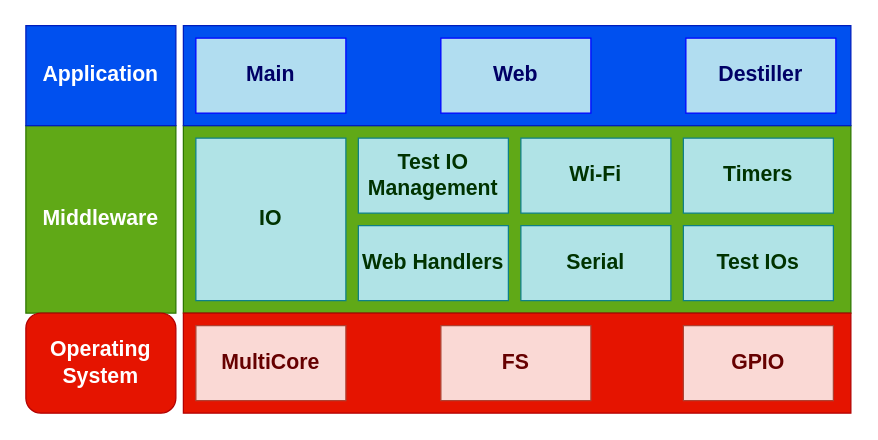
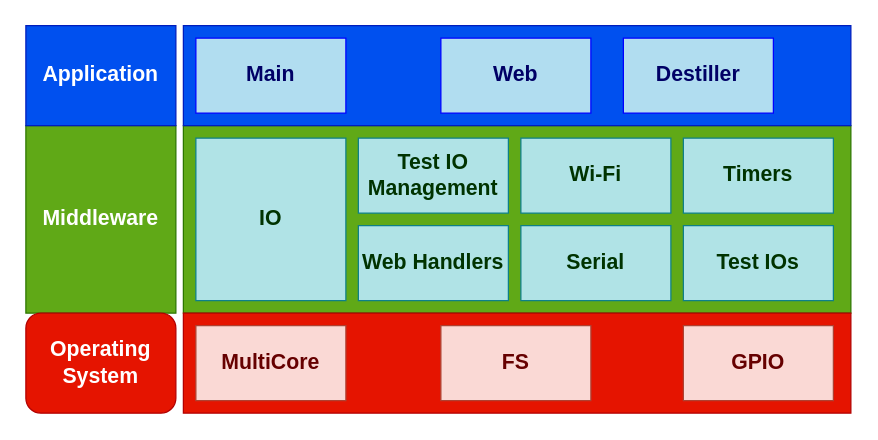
  <mxCell id="0" />
  <mxCell id="1" parent="0" />
  <mxCell id="2" value="" style="rounded=0;whiteSpace=wrap;html=1;fillColor=#60a917;fontColor=#ffffff;strokeColor=#2D7600;fontSize=17;fontStyle=1" parent="1" vertex="1"><mxGeometry x="146" y="100" width="534" height="150" as="geometry" /></mxCell>
  <mxCell id="3" value="" style="rounded=0;whiteSpace=wrap;html=1;fillColor=#e51400;fontColor=#ffffff;strokeColor=#B20000;fontSize=17;fontStyle=1" parent="1" vertex="1"><mxGeometry x="146" y="250" width="534" height="80" as="geometry" /></mxCell>
  <mxCell id="4" value="" style="rounded=0;whiteSpace=wrap;html=1;fillColor=#0050ef;fontColor=#ffffff;strokeColor=#001DBC;fontSize=17;fontStyle=1" parent="1" vertex="1"><mxGeometry x="146" y="20" width="534" height="80" as="geometry" /></mxCell>
  <mxCell id="5" value="GPIO" style="rounded=0;whiteSpace=wrap;html=1;fillColor=#fad9d5;strokeColor=#ae4132;fontSize=17;fontStyle=1;fontColor=#660000;" parent="1" vertex="1"><mxGeometry x="546" y="260" width="120" height="60" as="geometry" /></mxCell>
  <mxCell id="6" value="FS" style="rounded=0;whiteSpace=wrap;html=1;fillColor=#fad9d5;strokeColor=#ae4132;fontSize=17;fontStyle=1;fontColor=#660000;" parent="1" vertex="1"><mxGeometry x="352" y="260" width="120" height="60" as="geometry" /></mxCell>
  <mxCell id="7" value="MultiCore" style="rounded=0;whiteSpace=wrap;html=1;fillColor=#fad9d5;strokeColor=#ae4132;fontSize=17;fontStyle=1;fontColor=#660000;" parent="1" vertex="1"><mxGeometry x="156" y="260" width="120" height="60" as="geometry" /></mxCell>
  <mxCell id="8" value="Wi-Fi" style="rounded=0;whiteSpace=wrap;html=1;fontSize=17;fontStyle=1;fillColor=#b0e3e6;strokeColor=#0e8088;fontColor=#003300;" parent="1" vertex="1"><mxGeometry x="416" y="110" width="120" height="60" as="geometry" /></mxCell>
  <mxCell id="9" value="Test IO Management" style="rounded=0;whiteSpace=wrap;html=1;fontSize=17;fontStyle=1;fillColor=#b0e3e6;strokeColor=#0e8088;fontColor=#003300;" parent="1" vertex="1"><mxGeometry x="286" y="110" width="120" height="60" as="geometry" /></mxCell>
  <mxCell id="10" value="Web Handlers" style="rounded=0;whiteSpace=wrap;html=1;fontSize=17;fontStyle=1;fillColor=#b0e3e6;strokeColor=#0e8088;fontColor=#003300;" parent="1" vertex="1"><mxGeometry x="286" y="180" width="120" height="60" as="geometry" /></mxCell>
  <mxCell id="11" value="Timers" style="rounded=0;whiteSpace=wrap;html=1;fontSize=17;fontStyle=1;fillColor=#b0e3e6;strokeColor=#0e8088;fontColor=#003300;" parent="1" vertex="1"><mxGeometry x="546" y="110" width="120" height="60" as="geometry" /></mxCell>
  <mxCell id="12" value="Test IOs" style="rounded=0;whiteSpace=wrap;html=1;fontSize=17;fontStyle=1;fillColor=#b0e3e6;strokeColor=#0e8088;fontColor=#003300;" parent="1" vertex="1"><mxGeometry x="546" y="180" width="120" height="60" as="geometry" /></mxCell>
  <mxCell id="13" value="Serial" style="rounded=0;whiteSpace=wrap;html=1;fontSize=17;fontStyle=1;fillColor=#b0e3e6;strokeColor=#0e8088;fontColor=#003300;" parent="1" vertex="1"><mxGeometry x="416" y="180" width="120" height="60" as="geometry" /></mxCell>
  <mxCell id="14" value="IO" style="rounded=0;whiteSpace=wrap;html=1;fontSize=17;fontStyle=1;fillColor=#b0e3e6;strokeColor=#0e8088;fontColor=#003300;" parent="1" vertex="1"><mxGeometry x="156" y="110" width="120" height="130" as="geometry" /></mxCell>
  <mxCell id="15" value="Middleware" style="rounded=0;whiteSpace=wrap;html=1;fillColor=#60a917;fontColor=#ffffff;strokeColor=#2D7600;fontSize=17;fontStyle=1" parent="1" vertex="1"><mxGeometry x="20" y="100" width="120" height="150" as="geometry" /></mxCell>
  <mxCell id="16" value="Operating System" style="whiteSpace=wrap;html=1;fillColor=#e51400;strokeColor=#B20000;fontColor=#ffffff;fontSize=17;fontStyle=1;rounded=1;" parent="1" vertex="1"><mxGeometry x="20" y="250" width="120" height="80" as="geometry" /></mxCell>
  <mxCell id="17" value="Application" style="rounded=0;whiteSpace=wrap;html=1;fillColor=#0050ef;strokeColor=#001DBC;fontColor=#ffffff;fontSize=17;fontStyle=1" parent="1" vertex="1"><mxGeometry x="20" y="20" width="120" height="80" as="geometry" /></mxCell>
- <mxCell id="18" value="Destiller" style="rounded=0;whiteSpace=wrap;html=1;fontSize=17;fillColor=#b1ddf0;strokeColor=#0000FF;labelBorderColor=none;fontColor=#000066;fontStyle=1" parent="1" vertex="1"><mxGeometry x="548" y="30" width="120" height="60" as="geometry" /></mxCell>
+ <mxCell id="18" value="Destiller" style="rounded=0;whiteSpace=wrap;html=1;fontSize=17;fillColor=#b1ddf0;strokeColor=#0000FF;labelBorderColor=none;fontColor=#000066;fontStyle=1" parent="1" vertex="1"><mxGeometry x="498" y="30" width="120" height="60" as="geometry" /></mxCell>
  <mxCell id="19" value="Web" style="rounded=0;whiteSpace=wrap;html=1;fontSize=17;fillColor=#b1ddf0;strokeColor=#0000FF;labelBorderColor=none;fontColor=#000066;fontStyle=1" parent="1" vertex="1"><mxGeometry x="352" y="30" width="120" height="60" as="geometry" /></mxCell>
  <mxCell id="20" value="Main" style="rounded=0;whiteSpace=wrap;html=1;fontSize=17;fillColor=#b1ddf0;strokeColor=#0000FF;labelBorderColor=none;fontColor=#000066;fontStyle=1" parent="1" vertex="1"><mxGeometry x="156" y="30" width="120" height="60" as="geometry" /></mxCell>
